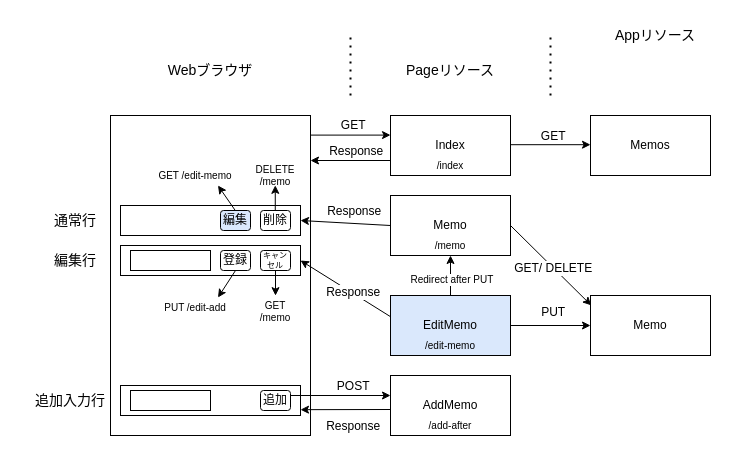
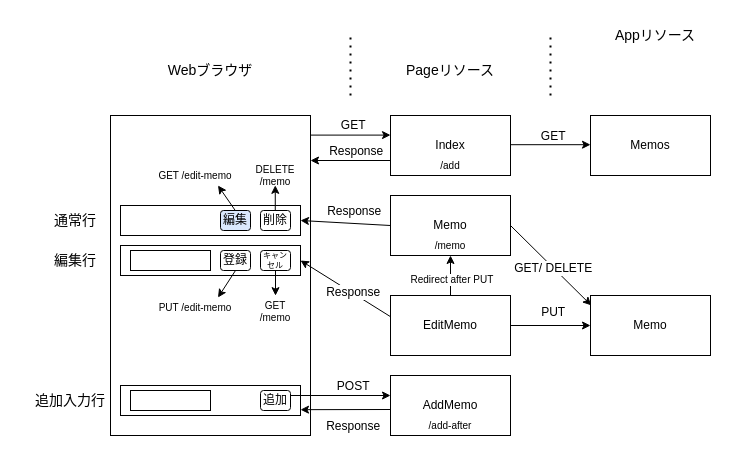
  <mxCell id="0" />
  <mxCell id="1" parent="0" />
  <mxCell id="2" value="" style="rounded=0;whiteSpace=wrap;html=1;" parent="1" vertex="1"><mxGeometry x="110" y="115" width="200" height="320" as="geometry" /></mxCell>
  <mxCell id="3" value="Index" style="rounded=0;whiteSpace=wrap;html=1;" parent="1" vertex="1"><mxGeometry x="390" y="115" width="120" height="60" as="geometry" /></mxCell>
  <mxCell id="4" value="&lt;div&gt;Memo&lt;/div&gt;" style="rounded=0;whiteSpace=wrap;html=1;" parent="1" vertex="1"><mxGeometry x="390" y="195" width="120" height="60" as="geometry" /></mxCell>
  <mxCell id="5" value="AddMemo" style="rounded=0;whiteSpace=wrap;html=1;" parent="1" vertex="1"><mxGeometry x="390" y="375" width="120" height="60" as="geometry" /></mxCell>
- <mxCell id="6" value="EditMemo" style="rounded=0;whiteSpace=wrap;html=1;fillColor=#dae8fc;" parent="1" vertex="1"><mxGeometry x="390" y="295" width="120" height="60" as="geometry" /></mxCell>
+ <mxCell id="6" value="EditMemo" style="rounded=0;whiteSpace=wrap;html=1;" parent="1" vertex="1"><mxGeometry x="390" y="295" width="120" height="60" as="geometry" /></mxCell>
  <mxCell id="7" value="" style="rounded=0;whiteSpace=wrap;html=1;" parent="1" vertex="1"><mxGeometry x="120" y="205" width="180" height="30" as="geometry" /></mxCell>
  <mxCell id="8" value="" style="rounded=0;whiteSpace=wrap;html=1;" parent="1" vertex="1"><mxGeometry x="120" y="245" width="180" height="30" as="geometry" /></mxCell>
  <mxCell id="9" value="" style="rounded=0;whiteSpace=wrap;html=1;" parent="1" vertex="1"><mxGeometry x="120" y="385" width="180" height="30" as="geometry" /></mxCell>
  <mxCell id="10" value="追加" style="rounded=1;whiteSpace=wrap;html=1;" parent="1" vertex="1"><mxGeometry x="260" y="390" width="30" height="20" as="geometry" /></mxCell>
  <mxCell id="11" value="編集" style="rounded=1;whiteSpace=wrap;html=1;fillColor=#dae8fc;" parent="1" vertex="1"><mxGeometry x="220" y="210" width="30" height="20" as="geometry" /></mxCell>
  <mxCell id="12" value="" style="rounded=0;whiteSpace=wrap;html=1;" parent="1" vertex="1"><mxGeometry x="130" y="250" width="80" height="20" as="geometry" /></mxCell>
  <mxCell id="13" value="" style="rounded=0;whiteSpace=wrap;html=1;" parent="1" vertex="1"><mxGeometry x="130" y="390" width="80" height="20" as="geometry" /></mxCell>
  <mxCell id="14" value="登録" style="rounded=1;whiteSpace=wrap;html=1;" parent="1" vertex="1"><mxGeometry x="220" y="250" width="30" height="20" as="geometry" /></mxCell>
  <mxCell id="15" value="キャンセル" style="rounded=1;whiteSpace=wrap;html=1;fontSize=8;" parent="1" vertex="1"><mxGeometry x="260" y="250" width="30" height="20" as="geometry" /></mxCell>
  <mxCell id="16" value="" style="endArrow=classic;html=1;rounded=0;fontSize=12;entryX=1;entryY=0.5;entryDx=0;entryDy=0;exitX=0;exitY=0.353;exitDx=0;exitDy=0;exitPerimeter=0;" parent="1" source="6" target="8" edge="1"><mxGeometry width="50" height="50" relative="1" as="geometry"><mxPoint x="330" y="305" as="sourcePoint" /><mxPoint x="380" y="255" as="targetPoint" /></mxGeometry></mxCell>
  <mxCell id="17" value="&amp;nbsp;Response " style="edgeLabel;html=1;align=center;verticalAlign=middle;resizable=0;points=[];fontSize=12;" parent="16" vertex="1" connectable="0"><mxGeometry x="-0.117" relative="1" as="geometry"><mxPoint as="offset" /></mxGeometry></mxCell>
  <mxCell id="18" value="" style="endArrow=classic;html=1;rounded=0;fontSize=6;exitX=1;exitY=0.5;exitDx=0;exitDy=0;entryX=0;entryY=0.25;entryDx=0;entryDy=0;" parent="1" edge="1"><mxGeometry width="50" height="50" relative="1" as="geometry"><mxPoint x="290" y="395" as="sourcePoint" /><mxPoint x="390" y="395" as="targetPoint" /></mxGeometry></mxCell>
  <mxCell id="19" value="&amp;nbsp;POST " style="edgeLabel;html=1;align=center;verticalAlign=middle;resizable=0;points=[];fontSize=12;" parent="18" vertex="1" connectable="0"><mxGeometry x="0.304" relative="1" as="geometry"><mxPoint x="-5" y="-10" as="offset" /></mxGeometry></mxCell>
  <mxCell id="20" value="" style="endArrow=classic;html=1;rounded=0;fontSize=12;entryX=0.95;entryY=0.438;entryDx=0;entryDy=0;entryPerimeter=0;exitX=0;exitY=0.833;exitDx=0;exitDy=0;exitPerimeter=0;" parent="1" edge="1"><mxGeometry width="50" height="50" relative="1" as="geometry"><mxPoint x="390" y="409" as="sourcePoint" /><mxPoint x="300" y="409.18" as="targetPoint" /></mxGeometry></mxCell>
  <mxCell id="21" value="&amp;nbsp;Response " style="edgeLabel;html=1;align=center;verticalAlign=middle;resizable=0;points=[];fontSize=12;" parent="20" vertex="1" connectable="0"><mxGeometry x="-0.117" relative="1" as="geometry"><mxPoint y="16" as="offset" /></mxGeometry></mxCell>
  <mxCell id="22" value="" style="endArrow=classic;html=1;rounded=0;fontSize=12;exitX=0.5;exitY=1;exitDx=0;exitDy=0;entryX=0.825;entryY=0.563;entryDx=0;entryDy=0;entryPerimeter=0;" parent="1" edge="1"><mxGeometry width="50" height="50" relative="1" as="geometry"><mxPoint x="275" y="270" as="sourcePoint" /><mxPoint x="275" y="295.16" as="targetPoint" /></mxGeometry></mxCell>
  <mxCell id="23" value="GET /memo" style="text;html=1;strokeColor=none;fillColor=none;align=center;verticalAlign=middle;whiteSpace=wrap;rounded=0;fontSize=10;" parent="1" vertex="1"><mxGeometry x="250" y="297" width="50" height="28" as="geometry" /></mxCell>
  <mxCell id="24" value="" style="endArrow=classic;html=1;rounded=0;fontSize=12;exitX=0.5;exitY=1;exitDx=0;exitDy=0;entryX=0.75;entryY=0;entryDx=0;entryDy=0;" parent="1" target="25" edge="1"><mxGeometry width="50" height="50" relative="1" as="geometry"><mxPoint x="235" y="270" as="sourcePoint" /><mxPoint x="235" y="295.16" as="targetPoint" /></mxGeometry></mxCell>
- <mxCell id="25" value="PUT /edit-add" style="text;html=1;strokeColor=none;fillColor=none;align=center;verticalAlign=middle;whiteSpace=wrap;rounded=0;fontSize=10;" parent="1" vertex="1"><mxGeometry x="150" y="297" width="90" height="20" as="geometry" /></mxCell>
+ <mxCell id="25" value="PUT /edit-memo" style="text;html=1;strokeColor=none;fillColor=none;align=center;verticalAlign=middle;whiteSpace=wrap;rounded=0;fontSize=10;" parent="1" vertex="1"><mxGeometry x="150" y="297" width="90" height="20" as="geometry" /></mxCell>
  <mxCell id="26" value="" style="endArrow=classic;html=1;rounded=0;fontSize=12;entryX=1;entryY=0.5;entryDx=0;entryDy=0;exitX=0;exitY=0.5;exitDx=0;exitDy=0;" parent="1" source="4" target="7" edge="1"><mxGeometry width="50" height="50" relative="1" as="geometry"><mxPoint x="390" y="284.82" as="sourcePoint" /><mxPoint x="300" y="215" as="targetPoint" /></mxGeometry></mxCell>
  <mxCell id="27" value="&amp;nbsp;Response " style="edgeLabel;html=1;align=center;verticalAlign=middle;resizable=0;points=[];fontSize=12;" parent="26" vertex="1" connectable="0"><mxGeometry x="-0.117" relative="1" as="geometry"><mxPoint x="1" y="-12" as="offset" /></mxGeometry></mxCell>
  <mxCell id="28" value="&amp;nbsp;Redirect after PUT" style="endArrow=classic;html=1;rounded=0;fontSize=10;entryX=0.5;entryY=1;entryDx=0;entryDy=0;exitX=0.5;exitY=0;exitDx=0;exitDy=0;" parent="1" source="6" edge="1"><mxGeometry x="-0.2" width="50" height="50" relative="1" as="geometry"><mxPoint x="450" y="285" as="sourcePoint" /><mxPoint x="450" y="255" as="targetPoint" /><Array as="points" /><mxPoint as="offset" /></mxGeometry></mxCell>
  <mxCell id="29" value="Memos" style="rounded=0;whiteSpace=wrap;html=1;" parent="1" vertex="1"><mxGeometry x="590" y="115" width="120" height="60" as="geometry" /></mxCell>
  <mxCell id="30" value="Memo" style="rounded=0;whiteSpace=wrap;html=1;" parent="1" vertex="1"><mxGeometry x="590" y="295" width="120" height="60" as="geometry" /></mxCell>
  <mxCell id="31" value="" style="endArrow=classic;html=1;rounded=0;fontSize=6;" parent="1" edge="1"><mxGeometry width="50" height="50" relative="1" as="geometry"><mxPoint x="510" y="144.2" as="sourcePoint" /><mxPoint x="590" y="144.2" as="targetPoint" /></mxGeometry></mxCell>
  <mxCell id="32" value="&amp;nbsp;GET " style="edgeLabel;html=1;align=center;verticalAlign=middle;resizable=0;points=[];fontSize=12;" parent="31" vertex="1" connectable="0"><mxGeometry x="0.304" relative="1" as="geometry"><mxPoint x="-12" y="-9" as="offset" /></mxGeometry></mxCell>
  <mxCell id="33" value="" style="endArrow=classic;html=1;rounded=0;fontSize=6;entryX=0.006;entryY=0.164;entryDx=0;entryDy=0;entryPerimeter=0;exitX=1;exitY=0.5;exitDx=0;exitDy=0;" parent="1" source="4" target="30" edge="1"><mxGeometry width="50" height="50" relative="1" as="geometry"><mxPoint x="510" y="210" as="sourcePoint" /><mxPoint x="590" y="305" as="targetPoint" /></mxGeometry></mxCell>
  <mxCell id="34" value="&amp;nbsp;GET/ DELETE" style="edgeLabel;html=1;align=center;verticalAlign=middle;resizable=0;points=[];fontSize=12;" parent="33" vertex="1" connectable="0"><mxGeometry x="0.304" relative="1" as="geometry"><mxPoint x="-12" y="-10" as="offset" /></mxGeometry></mxCell>
  <mxCell id="35" value="" style="endArrow=classic;html=1;rounded=0;fontSize=6;exitX=1;exitY=0.5;exitDx=0;exitDy=0;entryX=0;entryY=0.5;entryDx=0;entryDy=0;" parent="1" source="6" target="30" edge="1"><mxGeometry width="50" height="50" relative="1" as="geometry"><mxPoint x="510" y="314.53" as="sourcePoint" /><mxPoint x="590" y="314.53" as="targetPoint" /></mxGeometry></mxCell>
  <mxCell id="36" value="&amp;nbsp;PUT" style="edgeLabel;html=1;align=center;verticalAlign=middle;resizable=0;points=[];fontSize=12;" parent="35" vertex="1" connectable="0"><mxGeometry x="0.304" relative="1" as="geometry"><mxPoint x="-12" y="-14" as="offset" /></mxGeometry></mxCell>
  <mxCell id="37" value="" style="endArrow=classic;html=1;rounded=0;fontSize=12;exitX=0.5;exitY=1;exitDx=0;exitDy=0;entryX=0.75;entryY=1;entryDx=0;entryDy=0;" parent="1" edge="1" target="41"><mxGeometry width="50" height="50" relative="1" as="geometry"><mxPoint x="234.77" y="210" as="sourcePoint" /><mxPoint x="234.77" y="145" as="targetPoint" /></mxGeometry></mxCell>
  <mxCell id="38" value="削除" style="rounded=1;whiteSpace=wrap;html=1;" parent="1" vertex="1"><mxGeometry x="260" y="210" width="30" height="20" as="geometry" /></mxCell>
  <mxCell id="39" value="" style="endArrow=classic;html=1;rounded=0;fontSize=12;exitX=0.5;exitY=1;exitDx=0;exitDy=0;entryX=0.825;entryY=0.563;entryDx=0;entryDy=0;entryPerimeter=0;" parent="1" edge="1"><mxGeometry width="50" height="50" relative="1" as="geometry"><mxPoint x="274.77" y="210" as="sourcePoint" /><mxPoint x="274.77" y="184.84" as="targetPoint" /></mxGeometry></mxCell>
  <mxCell id="40" value="DELETE /memo" style="text;html=1;strokeColor=none;fillColor=none;align=center;verticalAlign=middle;whiteSpace=wrap;rounded=0;fontSize=10;" parent="1" vertex="1"><mxGeometry x="240" y="165" width="70" height="20" as="geometry" /></mxCell>
  <mxCell id="41" value="GET /edit-memo" style="text;html=1;strokeColor=none;fillColor=none;align=center;verticalAlign=middle;whiteSpace=wrap;rounded=0;fontSize=10;" parent="1" vertex="1"><mxGeometry x="150" y="165" width="90" height="20" as="geometry" /></mxCell>
  <mxCell id="42" value="" style="endArrow=classic;html=1;rounded=0;fontSize=6;" parent="1" edge="1"><mxGeometry width="50" height="50" relative="1" as="geometry"><mxPoint x="310" y="134.6" as="sourcePoint" /><mxPoint x="390" y="134.6" as="targetPoint" /></mxGeometry></mxCell>
  <mxCell id="43" value="&amp;nbsp;GET " style="edgeLabel;html=1;align=center;verticalAlign=middle;resizable=0;points=[];fontSize=12;" parent="42" vertex="1" connectable="0"><mxGeometry x="0.304" relative="1" as="geometry"><mxPoint x="-12" y="-10" as="offset" /></mxGeometry></mxCell>
  <mxCell id="44" value="" style="endArrow=classic;html=1;rounded=0;fontSize=12;exitX=0;exitY=0.75;exitDx=0;exitDy=0;" parent="1" source="3" edge="1"><mxGeometry width="50" height="50" relative="1" as="geometry"><mxPoint x="400" y="160" as="sourcePoint" /><mxPoint x="310" y="160" as="targetPoint" /></mxGeometry></mxCell>
  <mxCell id="45" value="&amp;nbsp;Response " style="edgeLabel;html=1;align=center;verticalAlign=middle;resizable=0;points=[];fontSize=12;" parent="44" vertex="1" connectable="0"><mxGeometry x="-0.117" relative="1" as="geometry"><mxPoint x="-2" y="-10" as="offset" /></mxGeometry></mxCell>
  <mxCell id="46" value="" style="endArrow=none;dashed=1;html=1;dashPattern=1 3;strokeWidth=2;rounded=0;fontSize=10;" parent="1" edge="1"><mxGeometry width="50" height="50" relative="1" as="geometry"><mxPoint x="350" y="95" as="sourcePoint" /><mxPoint x="350" y="35" as="targetPoint" /></mxGeometry></mxCell>
  <mxCell id="47" value="" style="endArrow=none;dashed=1;html=1;dashPattern=1 3;strokeWidth=2;rounded=0;fontSize=10;" parent="1" edge="1"><mxGeometry x="0.333" y="-41" width="50" height="50" relative="1" as="geometry"><mxPoint x="550" y="95" as="sourcePoint" /><mxPoint x="550" y="35" as="targetPoint" /><mxPoint as="offset" /></mxGeometry></mxCell>
  <mxCell id="48" value="Pageリソース" style="text;html=1;strokeColor=none;fillColor=none;align=center;verticalAlign=middle;whiteSpace=wrap;rounded=0;fontSize=14;" parent="1" vertex="1"><mxGeometry x="400" y="55" width="100" height="30" as="geometry" /></mxCell>
  <mxCell id="49" value="Appリソース" style="text;html=1;strokeColor=none;fillColor=none;align=center;verticalAlign=middle;whiteSpace=wrap;rounded=0;fontSize=14;" parent="1" vertex="1"><mxGeometry x="605" y="20" width="100" height="30" as="geometry" /></mxCell>
  <mxCell id="50" value="Webブラウザ" style="text;html=1;strokeColor=none;fillColor=none;align=center;verticalAlign=middle;whiteSpace=wrap;rounded=0;fontSize=14;" vertex="1" parent="1"><mxGeometry x="160" y="55" width="100" height="30" as="geometry" /></mxCell>
  <mxCell id="51" value="通常行" style="text;html=1;strokeColor=none;fillColor=none;align=center;verticalAlign=middle;whiteSpace=wrap;rounded=0;fontSize=14;" vertex="1" parent="1"><mxGeometry x="40" y="205" width="70" height="30" as="geometry" /></mxCell>
  <mxCell id="52" value="編集行" style="text;html=1;strokeColor=none;fillColor=none;align=center;verticalAlign=middle;whiteSpace=wrap;rounded=0;fontSize=14;" vertex="1" parent="1"><mxGeometry x="40" y="245" width="70" height="30" as="geometry" /></mxCell>
  <mxCell id="53" value="追加入力行" style="text;html=1;strokeColor=none;fillColor=none;align=center;verticalAlign=middle;whiteSpace=wrap;rounded=0;fontSize=14;" vertex="1" parent="1"><mxGeometry x="20" y="385" width="100" height="30" as="geometry" /></mxCell>
- <mxCell id="54" value="/index" style="text;html=1;strokeColor=none;fillColor=none;align=center;verticalAlign=middle;whiteSpace=wrap;rounded=0;fontSize=10;" vertex="1" parent="1"><mxGeometry x="405" y="155" width="90" height="20" as="geometry" /></mxCell>
+ <mxCell id="54" value="/add" style="text;html=1;strokeColor=none;fillColor=none;align=center;verticalAlign=middle;whiteSpace=wrap;rounded=0;fontSize=10;" vertex="1" parent="1"><mxGeometry x="405" y="155" width="90" height="20" as="geometry" /></mxCell>
  <mxCell id="55" value="/memo" style="text;html=1;strokeColor=none;fillColor=none;align=center;verticalAlign=middle;whiteSpace=wrap;rounded=0;fontSize=10;" vertex="1" parent="1"><mxGeometry x="405" y="235" width="90" height="20" as="geometry" /></mxCell>
- <mxCell id="56" value="/edit-memo" style="text;html=1;strokeColor=none;fillColor=none;align=center;verticalAlign=middle;whiteSpace=wrap;rounded=0;fontSize=10;" vertex="1" parent="1"><mxGeometry x="405" y="335" width="90" height="20" as="geometry" /></mxCell>
  <mxCell id="57" value="/add-after" style="text;html=1;strokeColor=none;fillColor=none;align=center;verticalAlign=middle;whiteSpace=wrap;rounded=0;fontSize=10;" vertex="1" parent="1"><mxGeometry x="405" y="415" width="90" height="20" as="geometry" /></mxCell>
